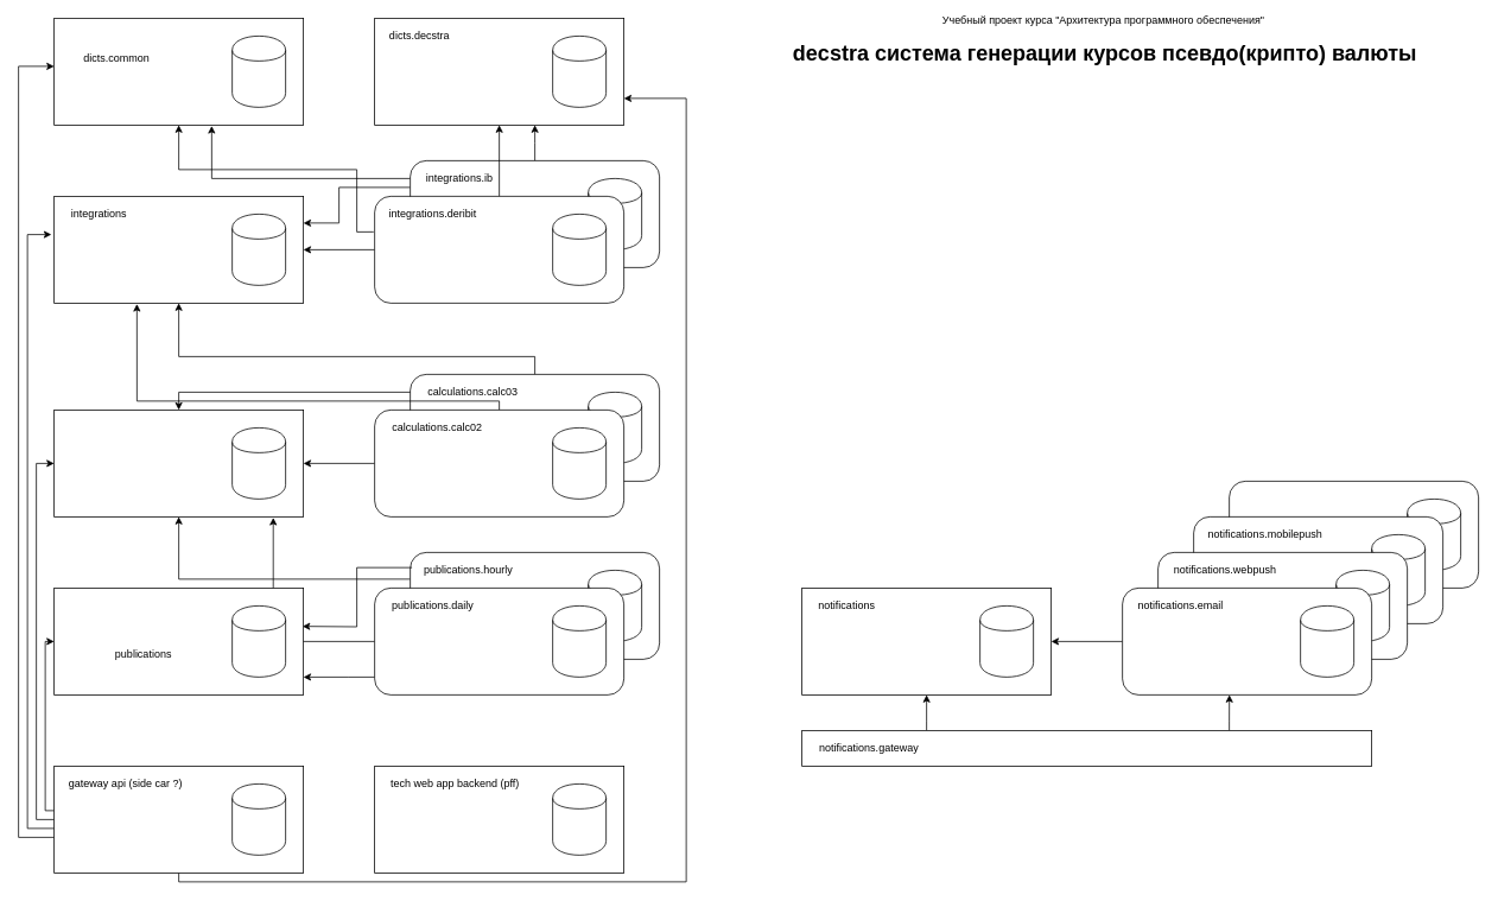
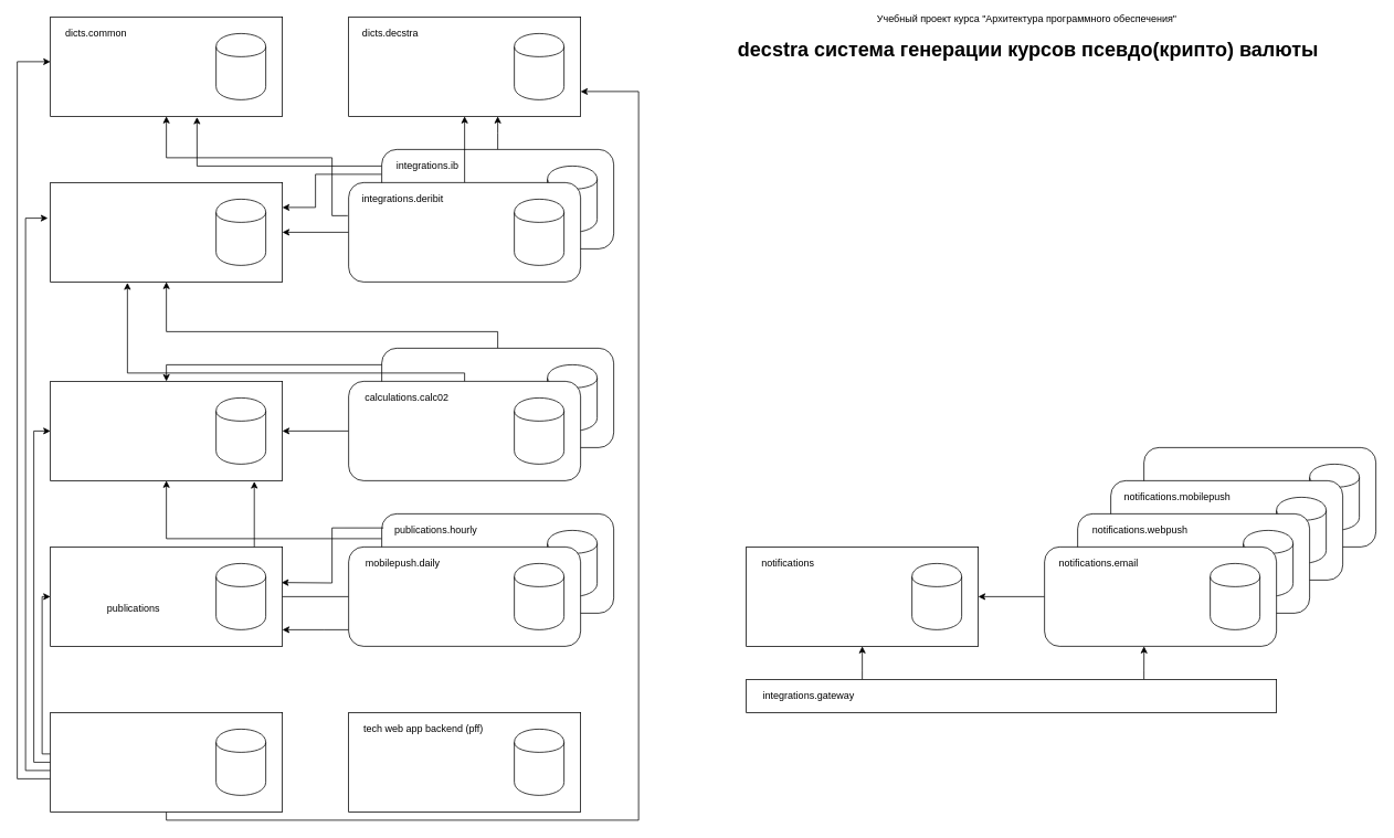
  <mxCell id="0" />
  <mxCell id="1" parent="0" />
  <mxCell id="2" value="" style="rounded=1;whiteSpace=wrap;html=1;" parent="1" vertex="1"><mxGeometry x="1380" y="540" width="280" height="120" as="geometry" /></mxCell>
  <mxCell id="3" value="" style="shape=cylinder;whiteSpace=wrap;html=1;boundedLbl=1;backgroundOutline=1;" parent="1" vertex="1"><mxGeometry x="1580" y="560" width="60" height="80" as="geometry" /></mxCell>
  <mxCell id="4" value="" style="rounded=1;whiteSpace=wrap;html=1;" parent="1" vertex="1"><mxGeometry x="1340" y="580" width="280" height="120" as="geometry" /></mxCell>
  <mxCell id="5" value="" style="shape=cylinder;whiteSpace=wrap;html=1;boundedLbl=1;backgroundOutline=1;" parent="1" vertex="1"><mxGeometry x="1540" y="600" width="60" height="80" as="geometry" /></mxCell>
  <mxCell id="6" value="notifications.mobilepush" style="text;html=1;resizable=0;autosize=1;align=center;verticalAlign=middle;points=[];fillColor=none;strokeColor=none;rounded=0;" parent="1" vertex="1"><mxGeometry x="1350" y="590" width="140" height="20" as="geometry" /></mxCell>
  <mxCell id="7" value="" style="rounded=1;whiteSpace=wrap;html=1;" parent="1" vertex="1"><mxGeometry x="1300" y="620" width="280" height="120" as="geometry" /></mxCell>
  <mxCell id="8" value="" style="shape=cylinder;whiteSpace=wrap;html=1;boundedLbl=1;backgroundOutline=1;" parent="1" vertex="1"><mxGeometry x="1500" y="640" width="60" height="80" as="geometry" /></mxCell>
  <mxCell id="9" value="notifications.webpush" style="text;html=1;resizable=0;autosize=1;align=center;verticalAlign=middle;points=[];fillColor=none;strokeColor=none;rounded=0;" parent="1" vertex="1"><mxGeometry x="1310" y="630" width="130" height="20" as="geometry" /></mxCell>
  <mxCell id="10" value="" style="edgeStyle=orthogonalEdgeStyle;rounded=0;orthogonalLoop=1;jettySize=auto;html=1;entryX=0.5;entryY=1;entryDx=0;entryDy=0;" parent="1" source="11" target="27" edge="1"><mxGeometry relative="1" as="geometry"><Array as="points"><mxPoint x="200" y="650" /></Array></mxGeometry></mxCell>
  <mxCell id="11" value="" style="rounded=1;whiteSpace=wrap;html=1;" parent="1" vertex="1"><mxGeometry x="460" y="620" width="280" height="120" as="geometry" /></mxCell>
  <mxCell id="12" value="" style="shape=cylinder;whiteSpace=wrap;html=1;boundedLbl=1;backgroundOutline=1;" parent="1" vertex="1"><mxGeometry x="660" y="640" width="60" height="80" as="geometry" /></mxCell>
  <mxCell id="13" value="publications.hourly" style="text;html=1;resizable=0;autosize=1;align=center;verticalAlign=middle;points=[];fillColor=none;strokeColor=none;rounded=0;" parent="1" vertex="1"><mxGeometry x="470" y="630" width="110" height="20" as="geometry" /></mxCell>
  <mxCell id="14" value="" style="edgeStyle=orthogonalEdgeStyle;rounded=0;orthogonalLoop=1;jettySize=auto;html=1;" parent="1" source="15" target="26" edge="1"><mxGeometry relative="1" as="geometry"><Array as="points"><mxPoint x="600" y="400" /><mxPoint x="200" y="400" /></Array></mxGeometry></mxCell>
  <mxCell id="15" value="" style="rounded=1;whiteSpace=wrap;html=1;" parent="1" vertex="1"><mxGeometry x="460" y="420" width="280" height="120" as="geometry" /></mxCell>
  <mxCell id="16" value="" style="shape=cylinder;whiteSpace=wrap;html=1;boundedLbl=1;backgroundOutline=1;" parent="1" vertex="1"><mxGeometry x="660" y="440" width="60" height="80" as="geometry" /></mxCell>
- <mxCell id="17" value="calculations.calc03" style="text;html=1;resizable=0;autosize=1;align=center;verticalAlign=middle;points=[];fillColor=none;strokeColor=none;rounded=0;" parent="1" vertex="1"><mxGeometry x="470" y="430" width="120" height="20" as="geometry" /></mxCell>
  <mxCell id="18" value="" style="edgeStyle=orthogonalEdgeStyle;rounded=0;orthogonalLoop=1;jettySize=auto;html=1;entryX=1;entryY=0.25;entryDx=0;entryDy=0;" parent="1" source="21" target="26" edge="1"><mxGeometry relative="1" as="geometry"><Array as="points"><mxPoint x="380" y="210" /><mxPoint x="380" y="250" /></Array></mxGeometry></mxCell>
  <mxCell id="19" value="" style="edgeStyle=orthogonalEdgeStyle;rounded=0;orthogonalLoop=1;jettySize=auto;html=1;" parent="1" source="21" target="25" edge="1"><mxGeometry relative="1" as="geometry"><Array as="points"><mxPoint x="600" y="160" /><mxPoint x="600" y="160" /></Array></mxGeometry></mxCell>
  <mxCell id="20" value="" style="edgeStyle=orthogonalEdgeStyle;rounded=0;orthogonalLoop=1;jettySize=auto;html=1;entryX=0.632;entryY=1.008;entryDx=0;entryDy=0;entryPerimeter=0;" parent="1" source="21" target="24" edge="1"><mxGeometry relative="1" as="geometry"><Array as="points"><mxPoint x="237" y="200" /></Array></mxGeometry></mxCell>
  <mxCell id="21" value="" style="rounded=1;whiteSpace=wrap;html=1;" parent="1" vertex="1"><mxGeometry x="460" y="180" width="280" height="120" as="geometry" /></mxCell>
  <mxCell id="22" value="" style="shape=cylinder;whiteSpace=wrap;html=1;boundedLbl=1;backgroundOutline=1;" parent="1" vertex="1"><mxGeometry x="660" y="200" width="60" height="80" as="geometry" /></mxCell>
  <mxCell id="23" value="integrations.ib" style="text;html=1;resizable=0;autosize=1;align=center;verticalAlign=middle;points=[];fillColor=none;strokeColor=none;rounded=0;" parent="1" vertex="1"><mxGeometry x="470" y="190" width="90" height="20" as="geometry" /></mxCell>
  <mxCell id="24" value="" style="rounded=0;whiteSpace=wrap;html=1;" parent="1" vertex="1"><mxGeometry x="60" y="20" width="280" height="120" as="geometry" /></mxCell>
  <mxCell id="25" value="" style="rounded=0;whiteSpace=wrap;html=1;" parent="1" vertex="1"><mxGeometry x="420" y="20" width="280" height="120" as="geometry" /></mxCell>
  <mxCell id="26" value="" style="rounded=0;whiteSpace=wrap;html=1;" parent="1" vertex="1"><mxGeometry x="60" y="220" width="280" height="120" as="geometry" /></mxCell>
  <mxCell id="27" value="" style="rounded=0;whiteSpace=wrap;html=1;" parent="1" vertex="1"><mxGeometry x="60" y="460" width="280" height="120" as="geometry" /></mxCell>
  <mxCell id="28" value="" style="shape=cylinder;whiteSpace=wrap;html=1;boundedLbl=1;backgroundOutline=1;" parent="1" vertex="1"><mxGeometry x="260" y="40" width="60" height="80" as="geometry" /></mxCell>
  <mxCell id="29" value="" style="shape=cylinder;whiteSpace=wrap;html=1;boundedLbl=1;backgroundOutline=1;" parent="1" vertex="1"><mxGeometry x="620" y="40" width="60" height="80" as="geometry" /></mxCell>
  <mxCell id="30" value="" style="shape=cylinder;whiteSpace=wrap;html=1;boundedLbl=1;backgroundOutline=1;" parent="1" vertex="1"><mxGeometry x="260" y="240" width="60" height="80" as="geometry" /></mxCell>
  <mxCell id="31" value="" style="shape=cylinder;whiteSpace=wrap;html=1;boundedLbl=1;backgroundOutline=1;" parent="1" vertex="1"><mxGeometry x="260" y="480" width="60" height="80" as="geometry" /></mxCell>
  <mxCell id="32" value="" style="edgeStyle=orthogonalEdgeStyle;rounded=0;orthogonalLoop=1;jettySize=auto;html=1;" parent="1" source="37" target="61" edge="1"><mxGeometry relative="1" as="geometry"><Array as="points"><mxPoint x="50" y="910" /><mxPoint x="50" y="720" /></Array></mxGeometry></mxCell>
  <mxCell id="33" value="" style="edgeStyle=orthogonalEdgeStyle;rounded=0;orthogonalLoop=1;jettySize=auto;html=1;entryX=0;entryY=0.5;entryDx=0;entryDy=0;" parent="1" source="37" target="27" edge="1"><mxGeometry relative="1" as="geometry"><mxPoint x="0" y="510" as="targetPoint" /><Array as="points"><mxPoint x="40" y="920" /><mxPoint x="40" y="520" /></Array></mxGeometry></mxCell>
  <mxCell id="34" value="" style="edgeStyle=orthogonalEdgeStyle;rounded=0;orthogonalLoop=1;jettySize=auto;html=1;entryX=-0.011;entryY=0.358;entryDx=0;entryDy=0;entryPerimeter=0;" parent="1" source="37" target="26" edge="1"><mxGeometry relative="1" as="geometry"><mxPoint y="250" as="targetPoint" x="-20" /><Array as="points"><mxPoint x="30" y="930" /><mxPoint x="30" y="263" /></Array></mxGeometry></mxCell>
  <mxCell id="35" value="" style="edgeStyle=orthogonalEdgeStyle;rounded=0;orthogonalLoop=1;jettySize=auto;html=1;entryX=0;entryY=0.45;entryDx=0;entryDy=0;entryPerimeter=0;" parent="1" source="37" target="24" edge="1"><mxGeometry relative="1" as="geometry"><mxPoint x="20" y="60" as="targetPoint" /><Array as="points"><mxPoint x="20" y="940" /><mxPoint x="20" y="74" /></Array></mxGeometry></mxCell>
  <mxCell id="36" value="" style="edgeStyle=orthogonalEdgeStyle;rounded=0;orthogonalLoop=1;jettySize=auto;html=1;entryX=1;entryY=0.75;entryDx=0;entryDy=0;" parent="1" source="37" target="25" edge="1"><mxGeometry relative="1" as="geometry"><Array as="points"><mxPoint x="200" y="990" /><mxPoint x="770" y="990" /><mxPoint x="770" y="110" /></Array></mxGeometry></mxCell>
  <mxCell id="37" value="" style="rounded=0;whiteSpace=wrap;html=1;" parent="1" vertex="1"><mxGeometry x="60" y="860" width="280" height="120" as="geometry" /></mxCell>
  <mxCell id="38" value="" style="shape=cylinder;whiteSpace=wrap;html=1;boundedLbl=1;backgroundOutline=1;" parent="1" vertex="1"><mxGeometry x="260" y="880" width="60" height="80" as="geometry" /></mxCell>
- <mxCell id="39" value="dicts.common" style="text;html=1;resizable=0;autosize=1;align=center;verticalAlign=middle;points=[];fillColor=none;strokeColor=none;rounded=0;" parent="1" vertex="1"><mxGeometry x="85" y="55" width="90" height="20" as="geometry" /></mxCell>
+ <mxCell id="39" value="dicts.common" style="text;html=1;resizable=0;autosize=1;align=center;verticalAlign=middle;points=[];fillColor=none;strokeColor=none;rounded=0;" parent="1" vertex="1"><mxGeometry x="70" y="30" width="90" height="20" as="geometry" /></mxCell>
  <mxCell id="40" value="dicts.decstra" style="text;html=1;resizable=0;autosize=1;align=center;verticalAlign=middle;points=[];fillColor=none;strokeColor=none;rounded=0;" parent="1" vertex="1"><mxGeometry x="430" y="30" width="80" height="20" as="geometry" /></mxCell>
- <mxCell id="41" value="integrations" style="text;html=1;resizable=0;autosize=1;align=center;verticalAlign=middle;points=[];fillColor=none;strokeColor=none;rounded=0;" parent="1" vertex="1"><mxGeometry x="70" y="230" width="80" height="20" as="geometry" /></mxCell>
- <mxCell id="42" value="gateway api (side car ?)" style="text;html=1;resizable=0;autosize=1;align=center;verticalAlign=middle;points=[];fillColor=none;strokeColor=none;rounded=0;" parent="1" vertex="1"><mxGeometry x="70" y="870" width="140" height="20" as="geometry" /></mxCell>
  <mxCell id="43" value="" style="edgeStyle=orthogonalEdgeStyle;rounded=0;orthogonalLoop=1;jettySize=auto;html=1;" parent="1" source="45" target="26" edge="1"><mxGeometry relative="1" as="geometry" /></mxCell>
  <mxCell id="44" value="" style="edgeStyle=orthogonalEdgeStyle;rounded=0;orthogonalLoop=1;jettySize=auto;html=1;" parent="1" source="45" target="25" edge="1"><mxGeometry relative="1" as="geometry" /></mxCell>
  <mxCell id="45" value="" style="rounded=1;whiteSpace=wrap;html=1;" parent="1" vertex="1"><mxGeometry x="420" y="220" width="280" height="120" as="geometry" /></mxCell>
  <mxCell id="46" value="" style="shape=cylinder;whiteSpace=wrap;html=1;boundedLbl=1;backgroundOutline=1;" parent="1" vertex="1"><mxGeometry x="620" y="240" width="60" height="80" as="geometry" /></mxCell>
  <mxCell id="47" value="" style="edgeStyle=orthogonalEdgeStyle;rounded=0;orthogonalLoop=1;jettySize=auto;html=1;entryX=0.5;entryY=1;entryDx=0;entryDy=0;exitX=-0.004;exitY=0.333;exitDx=0;exitDy=0;exitPerimeter=0;" parent="1" source="45" target="24" edge="1"><mxGeometry relative="1" as="geometry"><mxPoint x="480" y="220" as="sourcePoint" /><Array as="points"><mxPoint x="400" y="260" /><mxPoint x="400" y="190" /><mxPoint x="200" y="190" /></Array></mxGeometry></mxCell>
  <mxCell id="48" value="integrations.deribit" style="text;html=1;resizable=0;autosize=1;align=center;verticalAlign=middle;points=[];fillColor=none;strokeColor=none;rounded=0;" parent="1" vertex="1"><mxGeometry x="430" y="230" width="110" height="20" as="geometry" /></mxCell>
  <mxCell id="49" value="" style="edgeStyle=orthogonalEdgeStyle;rounded=0;orthogonalLoop=1;jettySize=auto;html=1;entryX=0.332;entryY=1.008;entryDx=0;entryDy=0;entryPerimeter=0;" parent="1" source="51" target="26" edge="1"><mxGeometry relative="1" as="geometry"><Array as="points"><mxPoint x="560" y="450" /><mxPoint x="153" y="450" /></Array></mxGeometry></mxCell>
  <mxCell id="50" value="" style="edgeStyle=orthogonalEdgeStyle;rounded=0;orthogonalLoop=1;jettySize=auto;html=1;" parent="1" source="51" target="27" edge="1"><mxGeometry relative="1" as="geometry" /></mxCell>
  <mxCell id="51" value="" style="rounded=1;whiteSpace=wrap;html=1;" parent="1" vertex="1"><mxGeometry x="420" y="460" width="280" height="120" as="geometry" /></mxCell>
  <mxCell id="52" value="" style="shape=cylinder;whiteSpace=wrap;html=1;boundedLbl=1;backgroundOutline=1;" parent="1" vertex="1"><mxGeometry x="620" y="480" width="60" height="80" as="geometry" /></mxCell>
  <mxCell id="53" value="" style="edgeStyle=orthogonalEdgeStyle;rounded=0;orthogonalLoop=1;jettySize=auto;html=1;" parent="1" source="15" target="27" edge="1"><mxGeometry relative="1" as="geometry"><Array as="points"><mxPoint x="200" y="440" /></Array></mxGeometry></mxCell>
  <mxCell id="54" value="calculations.calc02" style="text;html=1;resizable=0;autosize=1;align=center;verticalAlign=middle;points=[];fillColor=none;strokeColor=none;rounded=0;" parent="1" vertex="1"><mxGeometry x="430" y="470" width="120" height="20" as="geometry" /></mxCell>
  <mxCell id="55" value="" style="edgeStyle=orthogonalEdgeStyle;rounded=0;orthogonalLoop=1;jettySize=auto;html=1;entryX=0.879;entryY=1.008;entryDx=0;entryDy=0;entryPerimeter=0;" parent="1" source="57" target="27" edge="1"><mxGeometry relative="1" as="geometry" /></mxCell>
  <mxCell id="56" value="" style="edgeStyle=orthogonalEdgeStyle;rounded=0;orthogonalLoop=1;jettySize=auto;html=1;" parent="1" source="57" edge="1"><mxGeometry relative="1" as="geometry"><mxPoint x="340" y="760" as="targetPoint" /><Array as="points"><mxPoint x="390" y="760" /><mxPoint x="390" y="760" /></Array></mxGeometry></mxCell>
  <mxCell id="57" value="" style="rounded=1;whiteSpace=wrap;html=1;" parent="1" vertex="1"><mxGeometry x="420" y="660" width="280" height="120" as="geometry" /></mxCell>
  <mxCell id="58" value="" style="shape=cylinder;whiteSpace=wrap;html=1;boundedLbl=1;backgroundOutline=1;" parent="1" vertex="1"><mxGeometry x="620" y="680" width="60" height="80" as="geometry" /></mxCell>
  <mxCell id="59" value="" style="edgeStyle=orthogonalEdgeStyle;rounded=0;orthogonalLoop=1;jettySize=auto;html=1;exitX=0.007;exitY=0.142;exitDx=0;exitDy=0;exitPerimeter=0;entryX=0.996;entryY=0.358;entryDx=0;entryDy=0;entryPerimeter=0;" parent="1" source="11" edge="1"><mxGeometry relative="1" as="geometry"><mxPoint x="339" y="703" as="targetPoint" /></mxGeometry></mxCell>
- <mxCell id="60" value="publications.daily" style="text;html=1;resizable=0;autosize=1;align=center;verticalAlign=middle;points=[];fillColor=none;strokeColor=none;rounded=0;" parent="1" vertex="1"><mxGeometry x="430" y="670" width="110" height="20" as="geometry" /></mxCell>
+ <mxCell id="60" value="mobilepush.daily" style="text;html=1;resizable=0;autosize=1;align=center;verticalAlign=middle;points=[];fillColor=none;strokeColor=none;rounded=0;" parent="1" vertex="1"><mxGeometry x="430" y="670" width="110" height="20" as="geometry" /></mxCell>
  <mxCell id="61" value="" style="rounded=0;whiteSpace=wrap;html=1;" parent="1" vertex="1"><mxGeometry x="60" y="660" width="280" height="120" as="geometry" /></mxCell>
  <mxCell id="62" value="" style="shape=cylinder;whiteSpace=wrap;html=1;boundedLbl=1;backgroundOutline=1;" parent="1" vertex="1"><mxGeometry x="260" y="680" width="60" height="80" as="geometry" /></mxCell>
  <mxCell id="63" value="publications" style="text;html=1;resizable=0;autosize=1;align=center;verticalAlign=middle;points=[];fillColor=none;strokeColor=none;rounded=0;" parent="1" vertex="1"><mxGeometry x="120" y="725" width="80" height="20" as="geometry" /></mxCell>
  <mxCell id="64" value="" style="rounded=0;whiteSpace=wrap;html=1;" parent="1" vertex="1"><mxGeometry x="420" y="860" width="280" height="120" as="geometry" /></mxCell>
  <mxCell id="65" value="" style="shape=cylinder;whiteSpace=wrap;html=1;boundedLbl=1;backgroundOutline=1;" parent="1" vertex="1"><mxGeometry x="620" y="880" width="60" height="80" as="geometry" /></mxCell>
  <mxCell id="66" value="tech web app backend (pff)" style="text;html=1;resizable=0;autosize=1;align=center;verticalAlign=middle;points=[];fillColor=none;strokeColor=none;rounded=0;" parent="1" vertex="1"><mxGeometry x="430" y="870" width="160" height="20" as="geometry" /></mxCell>
  <mxCell id="67" value="" style="rounded=0;whiteSpace=wrap;html=1;" parent="1" vertex="1"><mxGeometry x="900" y="660" width="280" height="120" as="geometry" /></mxCell>
  <mxCell id="68" value="" style="shape=cylinder;whiteSpace=wrap;html=1;boundedLbl=1;backgroundOutline=1;" parent="1" vertex="1"><mxGeometry x="1100" y="680" width="60" height="80" as="geometry" /></mxCell>
  <mxCell id="69" value="notifications" style="text;html=1;resizable=0;autosize=1;align=center;verticalAlign=middle;points=[];fillColor=none;strokeColor=none;rounded=0;" parent="1" vertex="1"><mxGeometry x="910" y="670" width="80" height="20" as="geometry" /></mxCell>
  <mxCell id="70" value="" style="edgeStyle=orthogonalEdgeStyle;rounded=0;orthogonalLoop=1;jettySize=auto;html=1;" parent="1" source="71" target="67" edge="1"><mxGeometry relative="1" as="geometry" /></mxCell>
  <mxCell id="71" value="" style="rounded=1;whiteSpace=wrap;html=1;" parent="1" vertex="1"><mxGeometry x="1260" y="660" width="280" height="120" as="geometry" /></mxCell>
  <mxCell id="72" value="" style="shape=cylinder;whiteSpace=wrap;html=1;boundedLbl=1;backgroundOutline=1;" parent="1" vertex="1"><mxGeometry x="1460" y="680" width="60" height="80" as="geometry" /></mxCell>
  <mxCell id="73" value="notifications.email" style="text;html=1;resizable=0;autosize=1;align=center;verticalAlign=middle;points=[];fillColor=none;strokeColor=none;rounded=0;" parent="1" vertex="1"><mxGeometry x="1270" y="670" width="110" height="20" as="geometry" /></mxCell>
  <mxCell id="74" value="" style="edgeStyle=orthogonalEdgeStyle;rounded=0;orthogonalLoop=1;jettySize=auto;html=1;" parent="1" source="76" target="67" edge="1"><mxGeometry relative="1" as="geometry"><mxPoint x="1220" y="740" as="targetPoint" /><Array as="points"><mxPoint x="1040" y="810" /><mxPoint x="1040" y="810" /></Array></mxGeometry></mxCell>
  <mxCell id="75" value="" style="edgeStyle=orthogonalEdgeStyle;rounded=0;orthogonalLoop=1;jettySize=auto;html=1;entryX=0.429;entryY=1;entryDx=0;entryDy=0;entryPerimeter=0;" parent="1" source="76" target="71" edge="1"><mxGeometry relative="1" as="geometry"><mxPoint x="1220" y="740" as="targetPoint" /><Array as="points"><mxPoint x="1380" y="810" /><mxPoint x="1380" y="810" /></Array></mxGeometry></mxCell>
  <mxCell id="76" value="" style="rounded=0;whiteSpace=wrap;html=1;" parent="1" vertex="1"><mxGeometry x="900" y="820" width="640" height="40" as="geometry" /></mxCell>
- <mxCell id="77" value="notifications.gateway" style="text;html=1;resizable=0;autosize=1;align=center;verticalAlign=middle;points=[];fillColor=none;strokeColor=none;rounded=0;" parent="1" vertex="1"><mxGeometry x="910" y="830" width="130" height="20" as="geometry" /></mxCell>
+ <mxCell id="77" value="integrations.gateway" style="text;html=1;resizable=0;autosize=1;align=center;verticalAlign=middle;points=[];fillColor=none;strokeColor=none;rounded=0;" parent="1" vertex="1"><mxGeometry x="910" y="830" width="130" height="20" as="geometry" /></mxCell>
  <mxCell id="78" value="Учебный проект курса &quot;Архитектура программного обеспечения&quot;&amp;nbsp;&lt;h1&gt;decstra система генерации курсов псевдо(крипто) валюты&lt;/h1&gt;&amp;nbsp;" style="text;html=1;resizable=0;autosize=1;align=center;verticalAlign=middle;points=[];fillColor=none;strokeColor=none;rounded=0;" parent="1" vertex="1"><mxGeometry x="880" y="20" width="720" height="80" as="geometry" /></mxCell>
